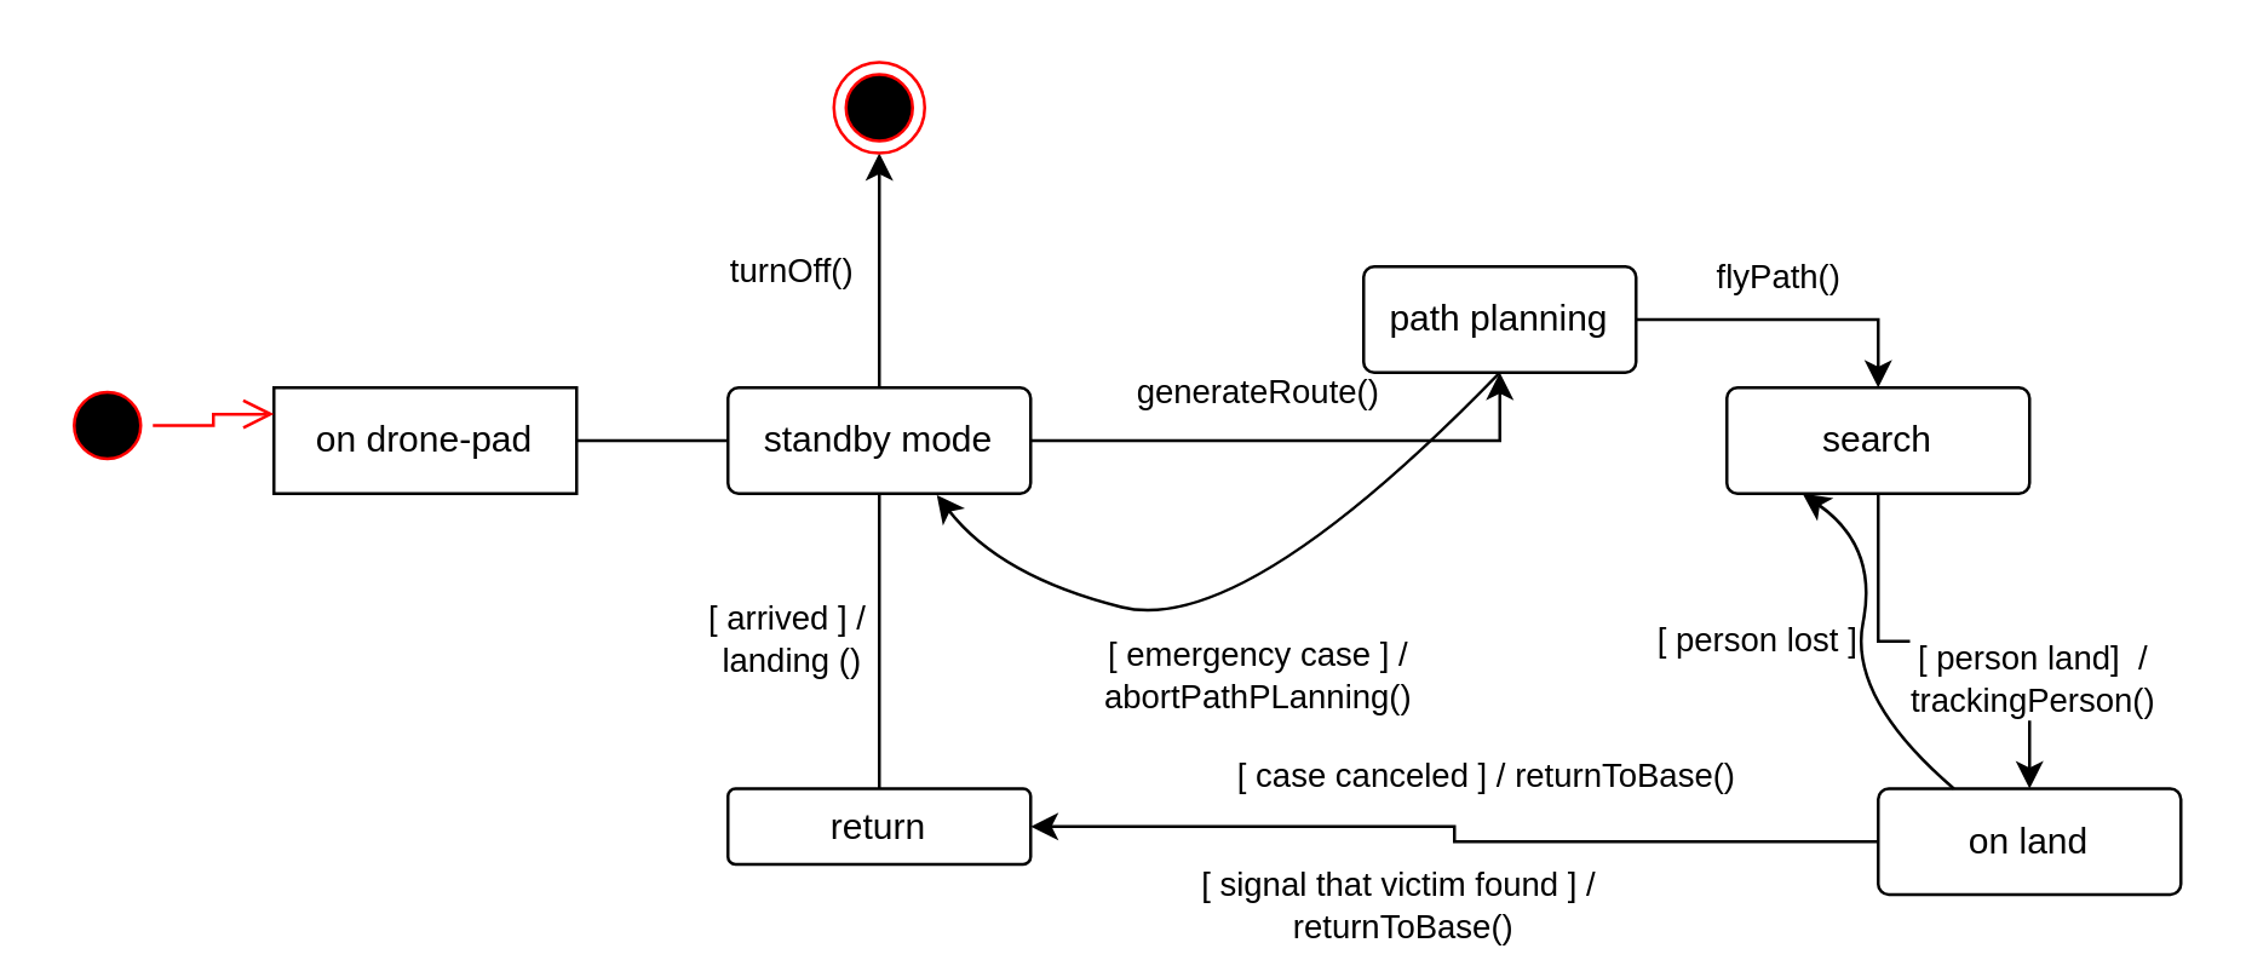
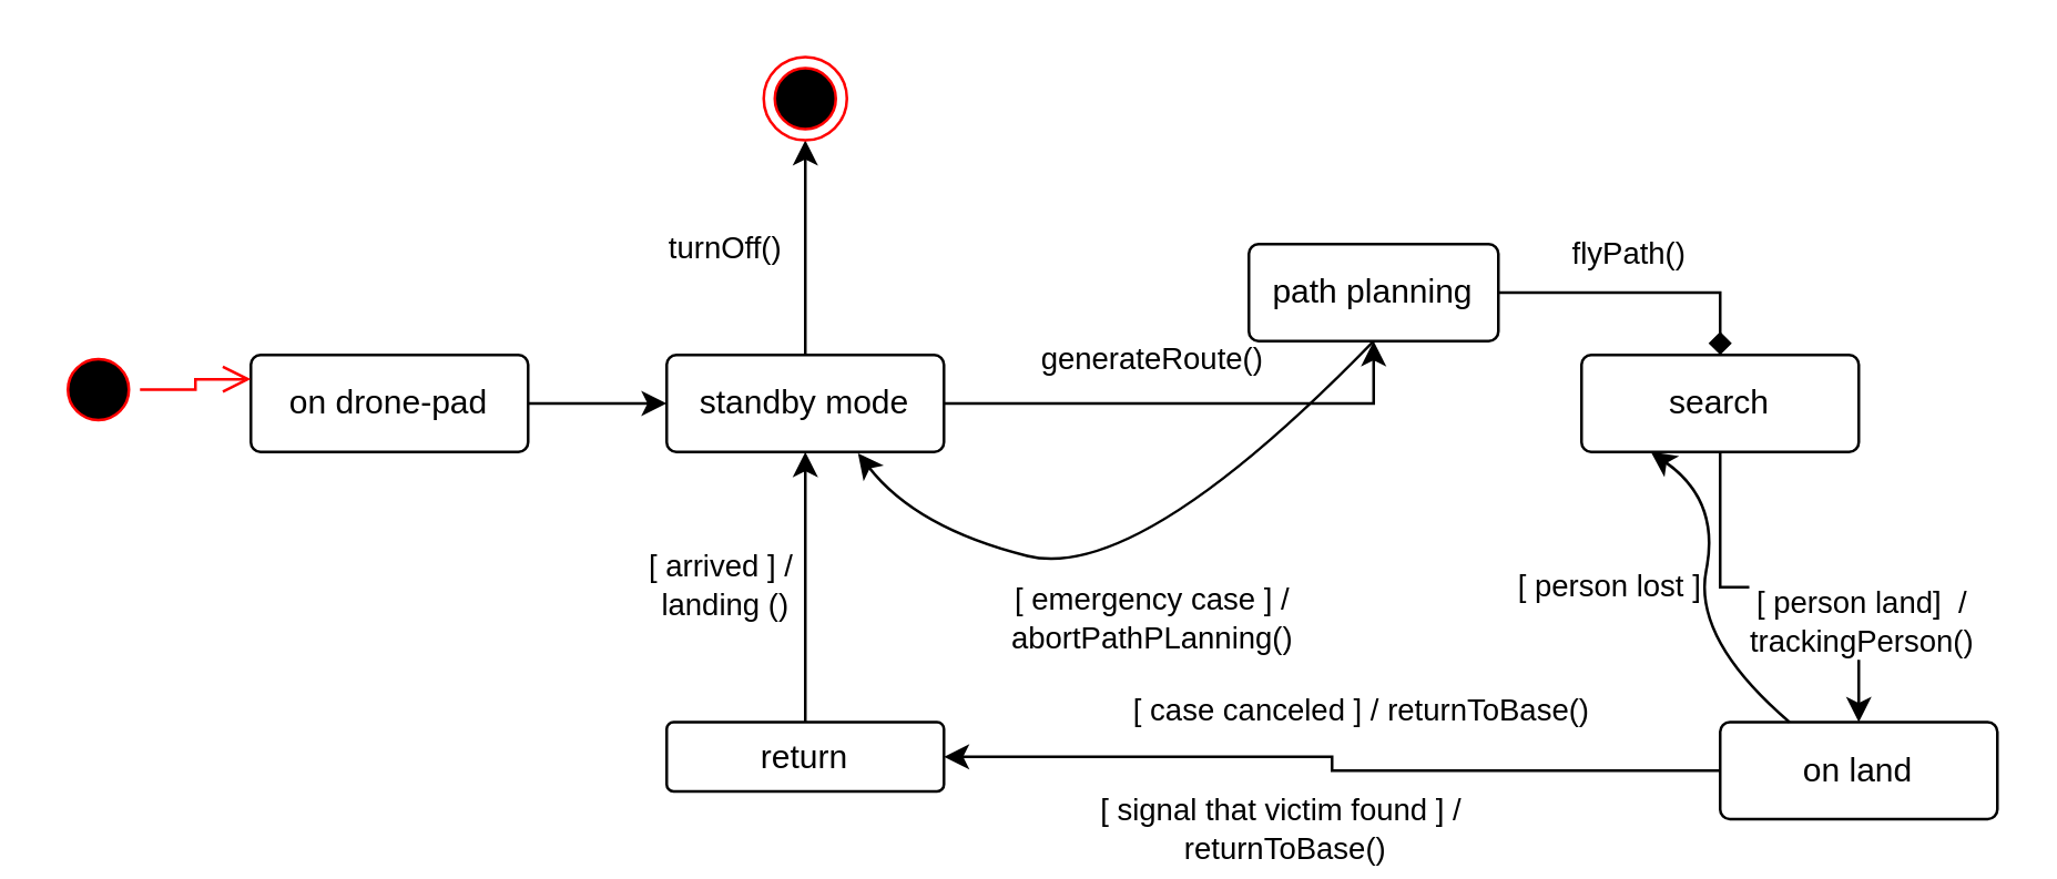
  <mxCell id="0" />
  <mxCell id="1" parent="0" />
  <mxCell id="2" style="edgeStyle=orthogonalEdgeStyle;rounded=0;orthogonalLoop=1;jettySize=auto;html=1;entryX=0.5;entryY=1;entryDx=0;entryDy=0;" edge="1" parent="1" source="4" target="10"><mxGeometry relative="1" as="geometry" /></mxCell>
  <mxCell id="3" value="turnOff()" style="edgeLabel;html=1;align=center;verticalAlign=middle;resizable=0;points=[];" vertex="1" connectable="0" parent="2"><mxGeometry x="0.045" y="2" relative="1" as="geometry"><mxPoint x="-28" y="1" as="offset" /></mxGeometry></mxCell>
  <mxCell id="4" value="standby mode" style="rounded=1;arcSize=10;whiteSpace=wrap;html=1;align=center;" vertex="1" parent="1"><mxGeometry x="240" y="127.5" width="100" height="35" as="geometry" /></mxCell>
  <mxCell id="5" style="edgeStyle=orthogonalEdgeStyle;rounded=0;orthogonalLoop=1;jettySize=auto;html=1;exitX=1;exitY=0.5;exitDx=0;exitDy=0;" edge="1" parent="1" source="4" target="9"><mxGeometry relative="1" as="geometry"><mxPoint x="360" y="142.5" as="sourcePoint" /></mxGeometry></mxCell>
  <mxCell id="6" value="generateRoute()" style="edgeLabel;html=1;align=center;verticalAlign=middle;resizable=0;points=[];" vertex="1" connectable="0" parent="5"><mxGeometry x="-0.286" y="3" relative="1" as="geometry"><mxPoint x="11" y="-14" as="offset" /></mxGeometry></mxCell>
- <mxCell id="7" style="edgeStyle=orthogonalEdgeStyle;rounded=0;orthogonalLoop=1;jettySize=auto;html=1;" edge="1" parent="1" source="9" target="17"><mxGeometry relative="1" as="geometry" /></mxCell>
+ <mxCell id="7" style="edgeStyle=orthogonalEdgeStyle;rounded=0;orthogonalLoop=1;jettySize=auto;html=1;endArrow=diamond;" edge="1" parent="1" source="9" target="17"><mxGeometry relative="1" as="geometry" /></mxCell>
  <mxCell id="8" value="flyPath()" style="edgeLabel;html=1;align=center;verticalAlign=middle;resizable=0;points=[];" vertex="1" connectable="0" parent="7"><mxGeometry x="-0.425" y="-1" relative="1" as="geometry"><mxPoint x="17" y="-16" as="offset" /></mxGeometry></mxCell>
  <mxCell id="9" value="path planning" style="rounded=1;arcSize=10;whiteSpace=wrap;html=1;align=center;" vertex="1" parent="1"><mxGeometry x="450" y="87.5" width="90" height="35" as="geometry" /></mxCell>
  <mxCell id="10" value="" style="ellipse;html=1;shape=endState;fillColor=#000000;strokeColor=#ff0000;" vertex="1" parent="1"><mxGeometry x="275" y="20" width="30" height="30" as="geometry" /></mxCell>
- <mxCell id="11" style="edgeStyle=orthogonalEdgeStyle;rounded=0;orthogonalLoop=1;jettySize=auto;html=1;endArrow=none;" edge="1" parent="1" source="12" target="4"><mxGeometry relative="1" as="geometry" /></mxCell>
- <mxCell id="12" value="on drone-pad" style="arcSize=10;whiteSpace=wrap;html=1;align=center;rounded=0;" vertex="1" parent="1"><mxGeometry x="90" y="127.5" width="100" height="35" as="geometry" /></mxCell>
+ <mxCell id="11" style="edgeStyle=orthogonalEdgeStyle;rounded=0;orthogonalLoop=1;jettySize=auto;html=1;" edge="1" parent="1" source="12" target="4"><mxGeometry relative="1" as="geometry" /></mxCell>
+ <mxCell id="12" value="on drone-pad" style="rounded=1;arcSize=10;whiteSpace=wrap;html=1;align=center;" vertex="1" parent="1"><mxGeometry x="90" y="127.5" width="100" height="35" as="geometry" /></mxCell>
  <mxCell id="13" value="" style="ellipse;html=1;shape=startState;fillColor=#000000;strokeColor=#ff0000;" vertex="1" parent="1"><mxGeometry x="20" y="125" width="30" height="30" as="geometry" /></mxCell>
  <mxCell id="14" value="" style="edgeStyle=orthogonalEdgeStyle;html=1;verticalAlign=bottom;endArrow=open;endSize=8;strokeColor=#ff0000;rounded=0;entryX=0;entryY=0.25;entryDx=0;entryDy=0;" edge="1" source="13" parent="1" target="12"><mxGeometry relative="1" as="geometry"><mxPoint x="65" y="200" as="targetPoint" /></mxGeometry></mxCell>
  <mxCell id="15" style="edgeStyle=orthogonalEdgeStyle;rounded=0;orthogonalLoop=1;jettySize=auto;html=1;entryX=0.5;entryY=0;entryDx=0;entryDy=0;" edge="1" parent="1" source="17" target="21"><mxGeometry relative="1" as="geometry" /></mxCell>
  <mxCell id="16" value="[ person land]&amp;nbsp; /&lt;br&gt;trackingPerson()" style="edgeLabel;html=1;align=center;verticalAlign=middle;resizable=0;points=[];" vertex="1" connectable="0" parent="15"><mxGeometry x="-0.313" y="2" relative="1" as="geometry"><mxPoint x="48" y="14" as="offset" /></mxGeometry></mxCell>
  <mxCell id="17" value="search" style="rounded=1;arcSize=10;whiteSpace=wrap;html=1;align=center;" vertex="1" parent="1"><mxGeometry x="570" y="127.5" width="100" height="35" as="geometry" /></mxCell>
  <mxCell id="18" style="edgeStyle=orthogonalEdgeStyle;rounded=0;orthogonalLoop=1;jettySize=auto;html=1;" edge="1" parent="1" source="21" target="26"><mxGeometry relative="1" as="geometry" /></mxCell>
  <mxCell id="19" value="[ case canceled ] / returnToBase()&amp;nbsp;" style="edgeLabel;html=1;align=center;verticalAlign=middle;resizable=0;points=[];" vertex="1" connectable="0" parent="18"><mxGeometry x="0.546" y="1" relative="1" as="geometry"><mxPoint x="86" y="-18" as="offset" /></mxGeometry></mxCell>
  <mxCell id="20" value="[ signal that victim found ] /&amp;nbsp;&lt;br&gt;returnToBase()" style="edgeLabel;html=1;align=center;verticalAlign=middle;resizable=0;points=[];" vertex="1" connectable="0" parent="18"><mxGeometry x="-0.011" y="1" relative="1" as="geometry"><mxPoint x="-17" y="22" as="offset" /></mxGeometry></mxCell>
  <mxCell id="21" value="on land" style="rounded=1;arcSize=10;whiteSpace=wrap;html=1;align=center;" vertex="1" parent="1"><mxGeometry x="620" y="260" width="100" height="35" as="geometry" /></mxCell>
  <mxCell id="22" value="" style="curved=1;endArrow=classic;html=1;rounded=0;entryX=0.25;entryY=1;entryDx=0;entryDy=0;exitX=0.25;exitY=0;exitDx=0;exitDy=0;" edge="1" parent="1" source="21" target="17"><mxGeometry width="50" height="50" relative="1" as="geometry"><mxPoint x="490" y="270" as="sourcePoint" /><mxPoint x="540" y="220" as="targetPoint" /><Array as="points"><mxPoint x="610" y="230" /><mxPoint x="620" y="180" /></Array></mxGeometry></mxCell>
  <mxCell id="23" value="[ person lost ]" style="edgeLabel;html=1;align=center;verticalAlign=middle;resizable=0;points=[];" vertex="1" connectable="0" parent="22"><mxGeometry x="0.119" y="1" relative="1" as="geometry"><mxPoint x="-34" y="5" as="offset" /></mxGeometry></mxCell>
- <mxCell id="24" style="edgeStyle=orthogonalEdgeStyle;rounded=0;orthogonalLoop=1;jettySize=auto;html=1;endArrow=none;" edge="1" parent="1" source="26" target="4"><mxGeometry relative="1" as="geometry"><mxPoint x="251" y="260" as="sourcePoint" /><mxPoint x="251" y="162.5" as="targetPoint" /></mxGeometry></mxCell>
+ <mxCell id="24" style="edgeStyle=orthogonalEdgeStyle;rounded=0;orthogonalLoop=1;jettySize=auto;html=1;" edge="1" parent="1" source="26" target="4"><mxGeometry relative="1" as="geometry"><mxPoint x="251" y="260" as="sourcePoint" /><mxPoint x="251" y="162.5" as="targetPoint" /></mxGeometry></mxCell>
  <mxCell id="25" value="[ arrived ] /&amp;nbsp;&lt;br&gt;landing ()" style="edgeLabel;html=1;align=center;verticalAlign=middle;resizable=0;points=[];" vertex="1" connectable="0" parent="24"><mxGeometry x="0.087" y="-2" relative="1" as="geometry"><mxPoint x="-32" y="3" as="offset" /></mxGeometry></mxCell>
  <mxCell id="26" value="return" style="rounded=1;arcSize=10;whiteSpace=wrap;html=1;align=center;" vertex="1" parent="1"><mxGeometry x="240" y="260" width="100" height="25" as="geometry" /></mxCell>
  <mxCell id="27" value="" style="curved=1;endArrow=classic;html=1;rounded=0;exitX=0.5;exitY=1;exitDx=0;exitDy=0;entryX=0.69;entryY=1.014;entryDx=0;entryDy=0;entryPerimeter=0;" edge="1" parent="1" source="9" target="4"><mxGeometry width="50" height="50" relative="1" as="geometry"><mxPoint x="265" y="230" as="sourcePoint" /><mxPoint x="315" y="180" as="targetPoint" /><Array as="points"><mxPoint x="410" y="210" /><mxPoint x="330" y="190" /></Array></mxGeometry></mxCell>
  <mxCell id="28" value="[ emergency case ] /&lt;br&gt;abortPathPLanning()" style="edgeLabel;html=1;align=center;verticalAlign=middle;resizable=0;points=[];" vertex="1" connectable="0" parent="27"><mxGeometry x="0.139" y="-1" relative="1" as="geometry"><mxPoint x="18" y="17" as="offset" /></mxGeometry></mxCell>
